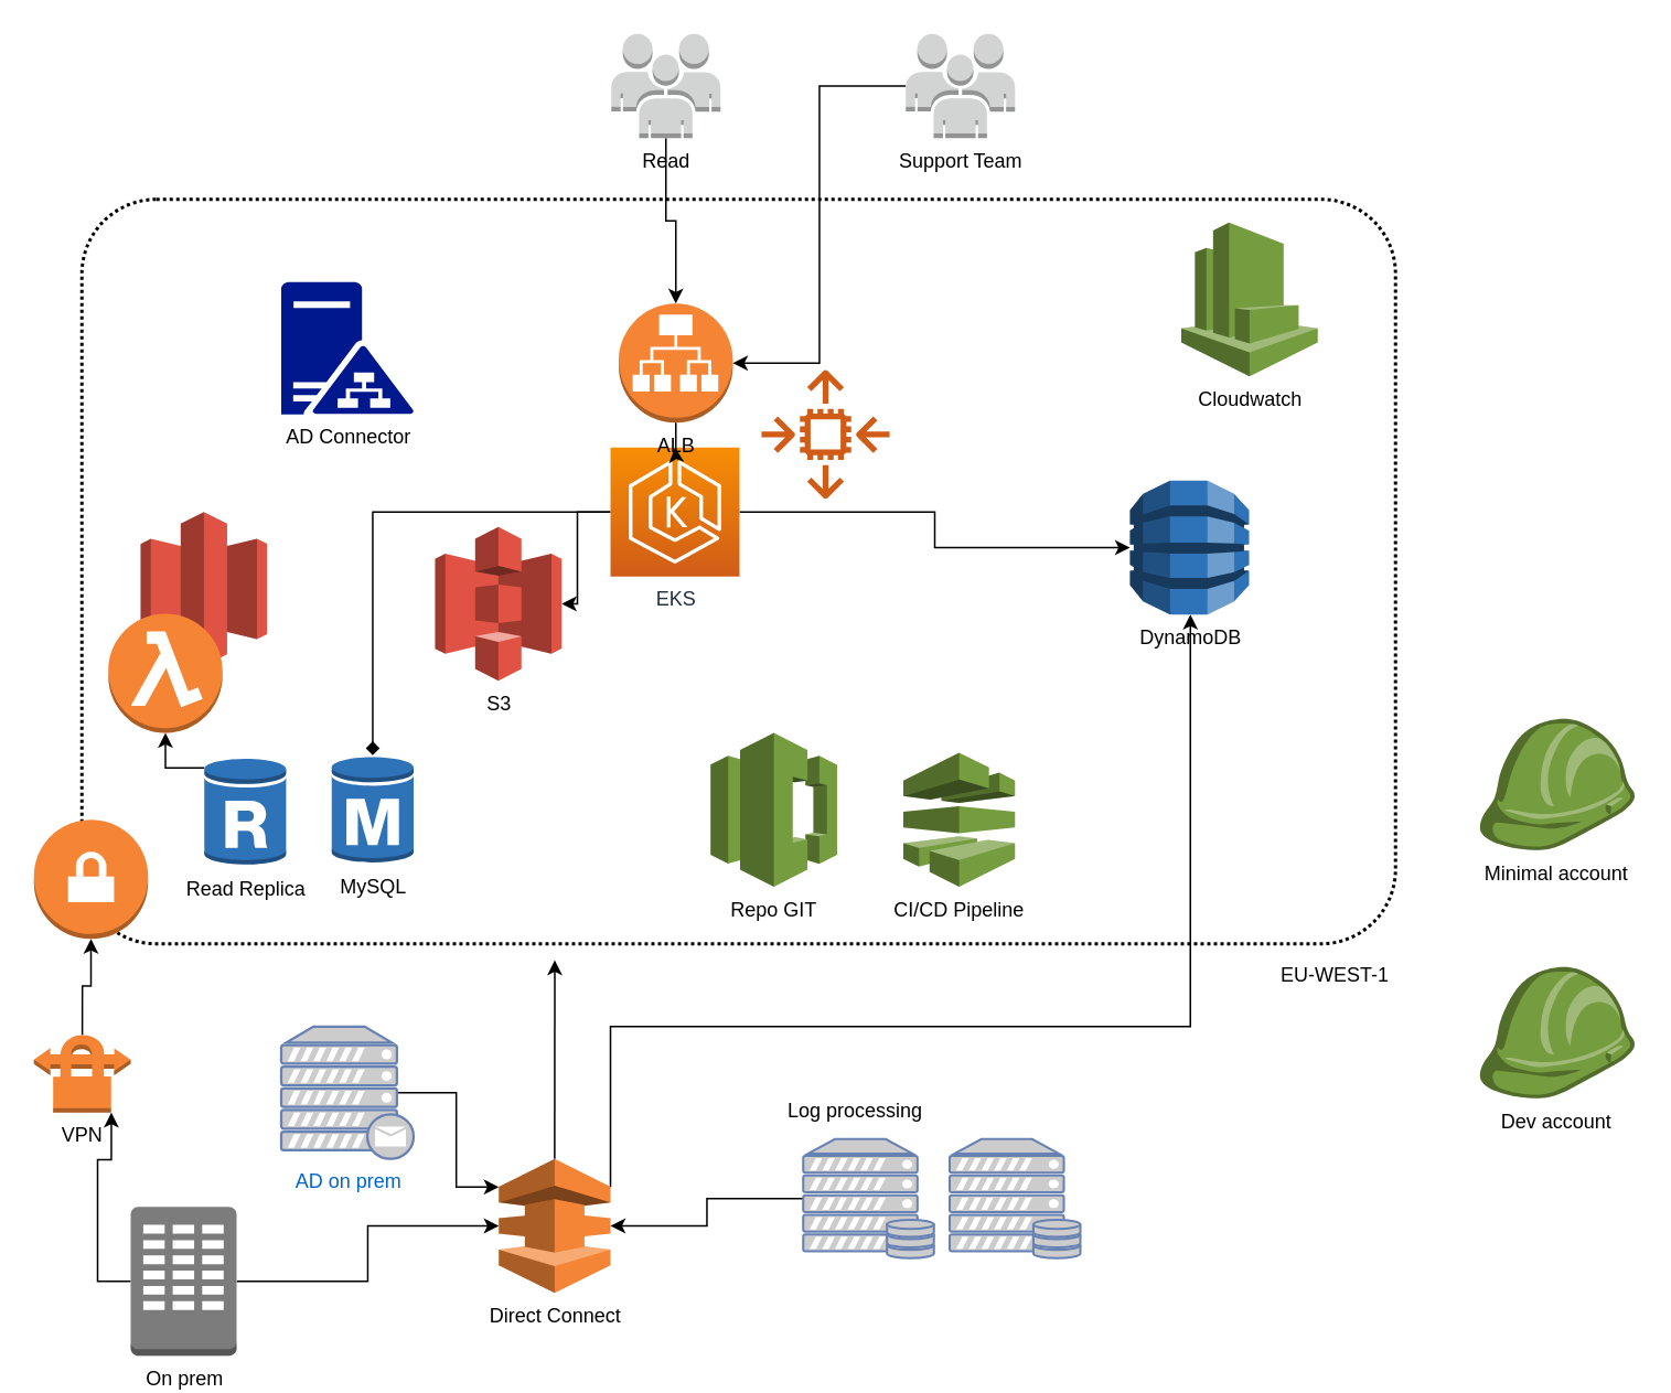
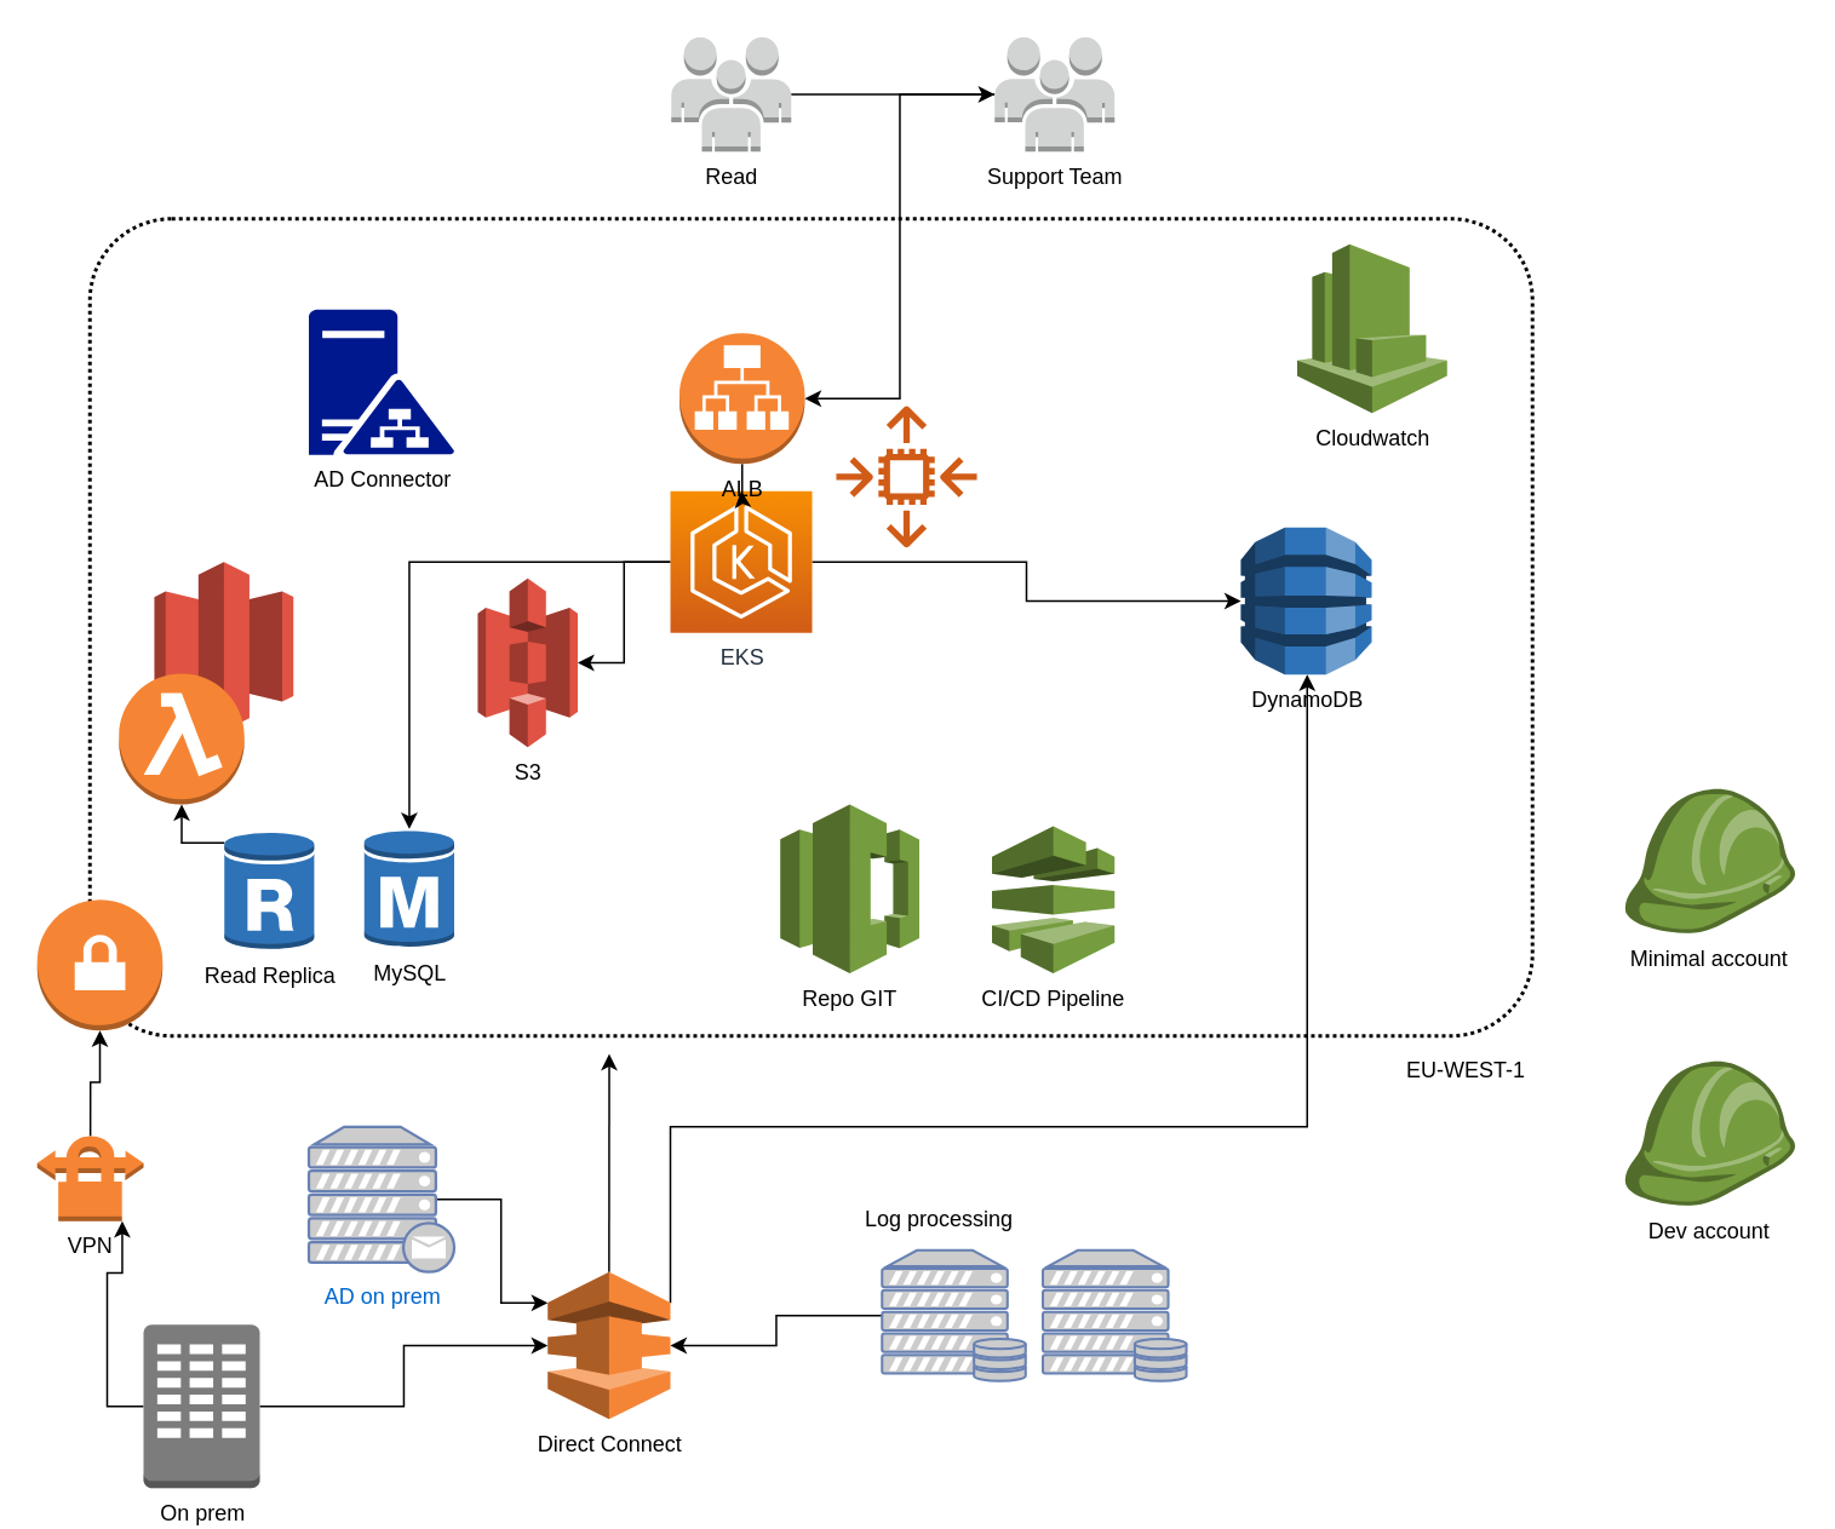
  <mxCell id="0" />
  <mxCell id="1" parent="0" />
  <mxCell id="2" style="edgeStyle=orthogonalEdgeStyle;rounded=0;orthogonalLoop=1;jettySize=auto;html=1;entryX=0;entryY=0.5;entryDx=0;entryDy=0;entryPerimeter=0;" parent="1" source="10" target="30" edge="1"><mxGeometry relative="1" as="geometry" /></mxCell>
  <mxCell id="3" value="" style="rounded=1;arcSize=10;dashed=1;strokeColor=#000000;fillColor=none;gradientColor=none;dashPattern=1 1;strokeWidth=2;" parent="1" vertex="1"><mxGeometry x="49" y="120" width="794" height="450" as="geometry" /></mxCell>
  <mxCell id="4" value="&lt;div&gt;MySQL&lt;/div&gt;" style="outlineConnect=0;dashed=0;verticalLabelPosition=bottom;verticalAlign=top;align=center;html=1;shape=mxgraph.aws3.rds_db_instance;fillColor=#2E73B8;gradientColor=none;" parent="1" vertex="1"><mxGeometry x="200" y="456" width="49.5" height="66" as="geometry" /></mxCell>
  <mxCell id="5" style="edgeStyle=orthogonalEdgeStyle;rounded=0;orthogonalLoop=1;jettySize=auto;html=1;exitX=0;exitY=0.1;exitDx=0;exitDy=0;exitPerimeter=0;" parent="1" source="6" target="32" edge="1"><mxGeometry relative="1" as="geometry" /></mxCell>
  <mxCell id="6" value="Read Replica" style="outlineConnect=0;dashed=0;verticalLabelPosition=bottom;verticalAlign=top;align=center;html=1;shape=mxgraph.aws3.rds_db_instance_read_replica;fillColor=#2E73B8;gradientColor=none;" parent="1" vertex="1"><mxGeometry x="123" y="457" width="49.5" height="66" as="geometry" /></mxCell>
  <mxCell id="7" value="AD Connector" style="shadow=0;dashed=0;html=1;strokeColor=none;labelPosition=center;verticalLabelPosition=bottom;verticalAlign=top;align=center;shape=mxgraph.mscae.enterprise.ad_fs;fillColor=#00188D;" parent="1" vertex="1"><mxGeometry x="169.5" y="170" width="80" height="80" as="geometry" /></mxCell>
  <mxCell id="8" style="edgeStyle=orthogonalEdgeStyle;rounded=0;orthogonalLoop=1;jettySize=auto;html=1;" parent="1" source="10" target="15" edge="1"><mxGeometry relative="1" as="geometry" /></mxCell>
- <mxCell id="9" style="edgeStyle=orthogonalEdgeStyle;rounded=0;orthogonalLoop=1;jettySize=auto;html=1;endArrow=diamond;" parent="1" source="10" target="4" edge="1"><mxGeometry relative="1" as="geometry" /></mxCell>
+ <mxCell id="9" style="edgeStyle=orthogonalEdgeStyle;rounded=0;orthogonalLoop=1;jettySize=auto;html=1;" parent="1" source="10" target="4" edge="1"><mxGeometry relative="1" as="geometry" /></mxCell>
  <mxCell id="10" value="EKS" style="outlineConnect=0;fontColor=#232F3E;gradientColor=#F78E04;gradientDirection=north;fillColor=#D05C17;strokeColor=#ffffff;dashed=0;verticalLabelPosition=bottom;verticalAlign=top;align=center;html=1;fontSize=12;fontStyle=0;aspect=fixed;shape=mxgraph.aws4.resourceIcon;resIcon=mxgraph.aws4.eks;" parent="1" vertex="1"><mxGeometry x="368.5" y="270" width="78" height="78" as="geometry" /></mxCell>
  <mxCell id="11" value="" style="outlineConnect=0;fontColor=#232F3E;gradientColor=none;fillColor=#D05C17;strokeColor=none;dashed=0;verticalLabelPosition=bottom;verticalAlign=top;align=center;html=1;fontSize=12;fontStyle=0;aspect=fixed;shape=mxgraph.aws4.auto_scaling2;" parent="1" vertex="1"><mxGeometry x="459.5" y="223" width="78" height="78" as="geometry" /></mxCell>
  <mxCell id="12" value="&lt;div&gt;Minimal account&lt;/div&gt;&lt;div&gt;&lt;br&gt;&lt;/div&gt;" style="outlineConnect=0;dashed=0;verticalLabelPosition=bottom;verticalAlign=top;align=center;html=1;shape=mxgraph.aws3.role;fillColor=#759C3E;gradientColor=none;" parent="1" vertex="1"><mxGeometry x="893" y="434" width="94.5" height="79.5" as="geometry" /></mxCell>
  <mxCell id="13" style="edgeStyle=orthogonalEdgeStyle;rounded=0;orthogonalLoop=1;jettySize=auto;html=1;exitX=0.5;exitY=1;exitDx=0;exitDy=0;exitPerimeter=0;" parent="1" source="14" target="10" edge="1"><mxGeometry relative="1" as="geometry" /></mxCell>
  <mxCell id="14" value="ALB" style="outlineConnect=0;dashed=0;verticalLabelPosition=bottom;verticalAlign=top;align=center;html=1;shape=mxgraph.aws3.application_load_balancer;fillColor=#F58534;gradientColor=none;" parent="1" vertex="1"><mxGeometry x="373.5" y="183" width="69" height="72" as="geometry" /></mxCell>
- <mxCell id="15" value="S3" style="outlineConnect=0;dashed=0;verticalLabelPosition=bottom;verticalAlign=top;align=center;html=1;shape=mxgraph.aws3.s3;fillColor=#E05243;gradientColor=none;" parent="1" vertex="1"><mxGeometry x="262.5" y="318" width="76.5" height="93" as="geometry" /></mxCell>
- <mxCell id="16" style="edgeStyle=orthogonalEdgeStyle;rounded=0;orthogonalLoop=1;jettySize=auto;html=1;" parent="1" source="17" target="14" edge="1"><mxGeometry relative="1" as="geometry" /></mxCell>
+ <mxCell id="15" value="S3" style="outlineConnect=0;dashed=0;verticalLabelPosition=bottom;verticalAlign=top;align=center;html=1;shape=mxgraph.aws3.s3;fillColor=#E05243;gradientColor=none;" parent="1" vertex="1"><mxGeometry x="262.5" y="318" width="55" height="93" as="geometry" /></mxCell>
+ <mxCell id="16" style="edgeStyle=orthogonalEdgeStyle;rounded=0;orthogonalLoop=1;jettySize=auto;html=1;" parent="1" source="17" target="34" edge="1"><mxGeometry relative="1" as="geometry" /></mxCell>
  <mxCell id="17" value="Read" style="outlineConnect=0;dashed=0;verticalLabelPosition=bottom;verticalAlign=top;align=center;html=1;shape=mxgraph.aws3.users;fillColor=#D2D3D3;gradientColor=none;" parent="1" vertex="1"><mxGeometry x="369" y="20" width="66" height="63" as="geometry" /></mxCell>
  <mxCell id="18" style="edgeStyle=orthogonalEdgeStyle;rounded=0;orthogonalLoop=1;jettySize=auto;html=1;exitX=0;exitY=0.5;exitDx=0;exitDy=0;exitPerimeter=0;entryX=0.8;entryY=1;entryDx=0;entryDy=0;entryPerimeter=0;" parent="1" source="20" target="25" edge="1"><mxGeometry relative="1" as="geometry" /></mxCell>
  <mxCell id="19" style="edgeStyle=orthogonalEdgeStyle;rounded=0;orthogonalLoop=1;jettySize=auto;html=1;exitX=1;exitY=0.5;exitDx=0;exitDy=0;exitPerimeter=0;" parent="1" source="20" target="23" edge="1"><mxGeometry relative="1" as="geometry" /></mxCell>
  <mxCell id="20" value="On prem" style="outlineConnect=0;dashed=0;verticalLabelPosition=bottom;verticalAlign=top;align=center;html=1;shape=mxgraph.aws3.corporate_data_center;fillColor=#7D7C7C;gradientColor=none;" parent="1" vertex="1"><mxGeometry x="78.5" y="729" width="64" height="90" as="geometry" /></mxCell>
  <mxCell id="21" style="edgeStyle=orthogonalEdgeStyle;rounded=0;orthogonalLoop=1;jettySize=auto;html=1;exitX=0.5;exitY=0;exitDx=0;exitDy=0;exitPerimeter=0;entryX=0.36;entryY=1.022;entryDx=0;entryDy=0;entryPerimeter=0;" parent="1" source="23" target="3" edge="1"><mxGeometry relative="1" as="geometry" /></mxCell>
  <mxCell id="22" style="edgeStyle=orthogonalEdgeStyle;rounded=0;orthogonalLoop=1;jettySize=auto;html=1;exitX=1;exitY=0.21;exitDx=0;exitDy=0;exitPerimeter=0;" parent="1" source="23" target="30" edge="1"><mxGeometry relative="1" as="geometry"><Array as="points"><mxPoint x="369" y="620" /><mxPoint x="719" y="620" /></Array></mxGeometry></mxCell>
  <mxCell id="23" value="Direct Connect" style="outlineConnect=0;dashed=0;verticalLabelPosition=bottom;verticalAlign=top;align=center;html=1;shape=mxgraph.aws3.direct_connect;fillColor=#F58536;gradientColor=none;" parent="1" vertex="1"><mxGeometry x="301" y="700" width="67.5" height="81" as="geometry" /></mxCell>
  <mxCell id="24" style="edgeStyle=orthogonalEdgeStyle;rounded=0;orthogonalLoop=1;jettySize=auto;html=1;exitX=0.5;exitY=0.025;exitDx=0;exitDy=0;exitPerimeter=0;" parent="1" source="25" target="29" edge="1"><mxGeometry relative="1" as="geometry" /></mxCell>
  <mxCell id="25" value="VPN" style="outlineConnect=0;dashed=0;verticalLabelPosition=bottom;verticalAlign=top;align=center;html=1;shape=mxgraph.aws3.vpn_connection;fillColor=#F58534;gradientColor=none;" parent="1" vertex="1"><mxGeometry x="20" y="624" width="58.5" height="48" as="geometry" /></mxCell>
  <mxCell id="26" value="Cloudwatch" style="outlineConnect=0;dashed=0;verticalLabelPosition=bottom;verticalAlign=top;align=center;html=1;shape=mxgraph.aws3.cloudwatch;fillColor=#759C3E;gradientColor=none;" parent="1" vertex="1"><mxGeometry x="713.5" y="134" width="82.5" height="93" as="geometry" /></mxCell>
  <mxCell id="27" value="CI/CD Pipeline" style="outlineConnect=0;dashed=0;verticalLabelPosition=bottom;verticalAlign=top;align=center;html=1;shape=mxgraph.aws3.codepipeline;fillColor=#759C3E;gradientColor=none;" parent="1" vertex="1"><mxGeometry x="545.5" y="454.5" width="67.5" height="81" as="geometry" /></mxCell>
  <mxCell id="28" value="Repo GIT" style="outlineConnect=0;dashed=0;verticalLabelPosition=bottom;verticalAlign=top;align=center;html=1;shape=mxgraph.aws3.codecommit;fillColor=#759C3E;gradientColor=none;" parent="1" vertex="1"><mxGeometry x="429" y="442.5" width="76.5" height="93" as="geometry" /></mxCell>
  <mxCell id="29" value="" style="outlineConnect=0;dashed=0;verticalLabelPosition=bottom;verticalAlign=top;align=center;html=1;shape=mxgraph.aws3.vpn_gateway;fillColor=#F58534;gradientColor=none;" parent="1" vertex="1"><mxGeometry x="20" y="495" width="69" height="72" as="geometry" /></mxCell>
  <mxCell id="30" value="DynamoDB" style="outlineConnect=0;dashed=0;verticalLabelPosition=bottom;verticalAlign=top;align=center;html=1;shape=mxgraph.aws3.dynamo_db;fillColor=#2E73B8;gradientColor=none;" parent="1" vertex="1"><mxGeometry x="682.5" y="290" width="72" height="81" as="geometry" /></mxCell>
  <mxCell id="31" value="" style="outlineConnect=0;dashed=0;verticalLabelPosition=bottom;verticalAlign=top;align=center;html=1;shape=mxgraph.aws3.glacier;fillColor=#E05243;gradientColor=none;" parent="1" vertex="1"><mxGeometry x="84.5" y="309" width="76.5" height="93" as="geometry" /></mxCell>
  <mxCell id="32" value="" style="outlineConnect=0;dashed=0;verticalLabelPosition=bottom;verticalAlign=top;align=center;html=1;shape=mxgraph.aws3.lambda_function;fillColor=#F58534;gradientColor=none;" parent="1" vertex="1"><mxGeometry x="65" y="370.5" width="69" height="72" as="geometry" /></mxCell>
  <mxCell id="33" style="edgeStyle=orthogonalEdgeStyle;rounded=0;orthogonalLoop=1;jettySize=auto;html=1;entryX=1;entryY=0.5;entryDx=0;entryDy=0;entryPerimeter=0;" parent="1" source="34" target="14" edge="1"><mxGeometry relative="1" as="geometry" /></mxCell>
  <mxCell id="34" value="Support Team" style="outlineConnect=0;dashed=0;verticalLabelPosition=bottom;verticalAlign=top;align=center;html=1;shape=mxgraph.aws3.users;fillColor=#D2D3D3;gradientColor=none;" parent="1" vertex="1"><mxGeometry x="547" y="20" width="66" height="63" as="geometry" /></mxCell>
  <mxCell id="35" style="edgeStyle=orthogonalEdgeStyle;rounded=0;orthogonalLoop=1;jettySize=auto;html=1;exitX=0;exitY=0.5;exitDx=0;exitDy=0;exitPerimeter=0;" parent="1" source="36" target="23" edge="1"><mxGeometry relative="1" as="geometry" /></mxCell>
  <mxCell id="36" value="" style="fontColor=#0066CC;verticalAlign=top;verticalLabelPosition=bottom;labelPosition=center;align=center;html=1;outlineConnect=0;fillColor=#CCCCCC;strokeColor=#6881B3;gradientColor=none;gradientDirection=north;strokeWidth=2;shape=mxgraph.networks.server_storage;" parent="1" vertex="1"><mxGeometry x="485" y="688" width="79" height="72" as="geometry" /></mxCell>
  <mxCell id="37" value="" style="fontColor=#0066CC;verticalAlign=top;verticalLabelPosition=bottom;labelPosition=center;align=center;html=1;outlineConnect=0;fillColor=#CCCCCC;strokeColor=#6881B3;gradientColor=none;gradientDirection=north;strokeWidth=2;shape=mxgraph.networks.server_storage;" parent="1" vertex="1"><mxGeometry x="573.5" y="688" width="79" height="72" as="geometry" /></mxCell>
  <mxCell id="38" value="Log processing" style="text;html=1;resizable=0;points=[];autosize=1;align=left;verticalAlign=top;spacingTop=-4;" parent="1" vertex="1"><mxGeometry x="473.5" y="661" width="100" height="20" as="geometry" /></mxCell>
  <mxCell id="39" style="edgeStyle=orthogonalEdgeStyle;rounded=0;orthogonalLoop=1;jettySize=auto;html=1;exitX=0.88;exitY=0.5;exitDx=0;exitDy=0;exitPerimeter=0;entryX=0;entryY=0.21;entryDx=0;entryDy=0;entryPerimeter=0;" parent="1" source="40" target="23" edge="1"><mxGeometry relative="1" as="geometry" /></mxCell>
  <mxCell id="40" value="AD on prem" style="fontColor=#0066CC;verticalAlign=top;verticalLabelPosition=bottom;labelPosition=center;align=center;html=1;outlineConnect=0;fillColor=#CCCCCC;strokeColor=#6881B3;gradientColor=none;gradientDirection=north;strokeWidth=2;shape=mxgraph.networks.mail_server;" parent="1" vertex="1"><mxGeometry x="169.5" y="620" width="80" height="80" as="geometry" /></mxCell>
  <mxCell id="41" value="Dev account" style="outlineConnect=0;dashed=0;verticalLabelPosition=bottom;verticalAlign=top;align=center;html=1;shape=mxgraph.aws3.role;fillColor=#759C3E;gradientColor=none;" parent="1" vertex="1"><mxGeometry x="893" y="584" width="94.5" height="79.5" as="geometry" /></mxCell>
  <mxCell id="42" value="EU-WEST-1" style="text;html=1;resizable=0;points=[];autosize=1;align=left;verticalAlign=top;spacingTop=-4;" parent="1" vertex="1"><mxGeometry x="772" y="579" width="80" height="20" as="geometry" /></mxCell>
